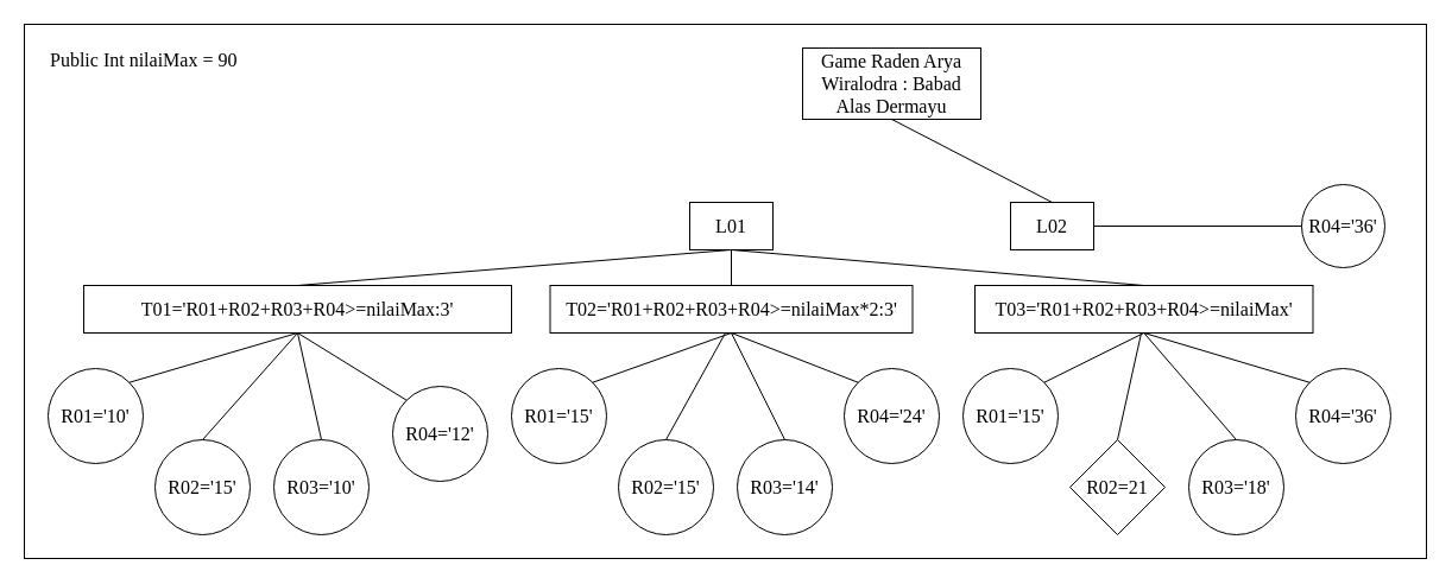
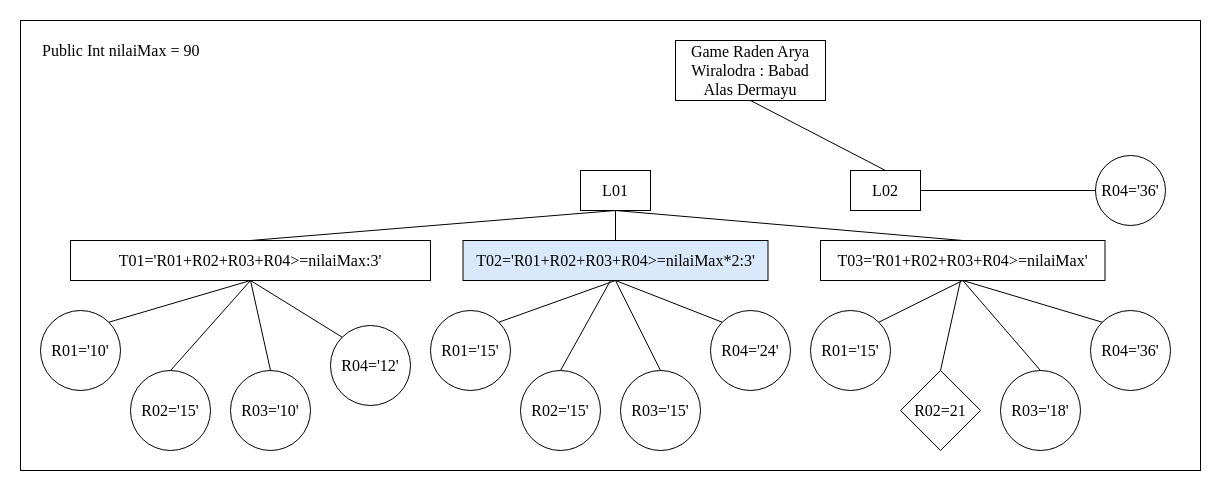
  <mxCell id="0" />
  <mxCell id="1" parent="0" />
  <mxCell id="2" value="" style="rounded=0;whiteSpace=wrap;html=1;fontSize=16;fontFamily=Times New Roman;fontStyle=0" parent="1" vertex="1"><mxGeometry x="20" y="20" width="1180" height="450" as="geometry" /></mxCell>
  <mxCell id="3" value="&lt;span style=&quot;font-size: 16px;&quot; lang=&quot;EN-US&quot;&gt;Game&lt;/span&gt;&lt;span style=&quot;font-size: 16px;&quot;&gt;&lt;span style=&quot;font-size: 16px;&quot; lang=&quot;EN-US&quot;&gt; &lt;/span&gt;&lt;/span&gt;&lt;span style=&quot;font-size: 16px;&quot; lang=&quot;EN-US&quot;&gt;Raden Arya Wiralodra : Babad Alas Dermayu&lt;/span&gt;" style="rounded=0;whiteSpace=wrap;html=1;fontSize=16;fontFamily=Times New Roman;fontStyle=0" parent="1" vertex="1"><mxGeometry x="675" y="40" width="150" height="60" as="geometry" /></mxCell>
  <mxCell id="4" value="L01" style="rounded=0;whiteSpace=wrap;html=1;fontSize=16;fontFamily=Times New Roman;fontStyle=0" parent="1" vertex="1"><mxGeometry x="580" y="170" width="70" height="40" as="geometry" /></mxCell>
  <mxCell id="5" value="T01='&lt;span style=&quot;font-size: 16px;&quot;&gt;&lt;span style=&quot;font-size: 16px;&quot; lang=&quot;EN-US&quot;&gt;R01+R02+R03+R04&amp;gt;=nilaiMax:3&lt;/span&gt;&lt;/span&gt;'" style="rounded=0;whiteSpace=wrap;html=1;fontSize=16;fontFamily=Times New Roman;fontStyle=0" parent="1" vertex="1"><mxGeometry x="70" y="240" width="360" height="40" as="geometry" /></mxCell>
  <mxCell id="6" value="R02='15'" style="ellipse;whiteSpace=wrap;html=1;aspect=fixed;fontSize=16;fontFamily=Times New Roman;fontStyle=0" parent="1" vertex="1"><mxGeometry x="130" y="370" width="80" height="80" as="geometry" /></mxCell>
  <mxCell id="7" value="&lt;div style=&quot;font-size: 16px;&quot;&gt;R03='10'&lt;/div&gt;" style="ellipse;whiteSpace=wrap;html=1;aspect=fixed;fontSize=16;fontFamily=Times New Roman;fontStyle=0" parent="1" vertex="1"><mxGeometry x="230" y="370" width="80" height="80" as="geometry" /></mxCell>
  <mxCell id="8" value="R04='12'" style="ellipse;whiteSpace=wrap;html=1;aspect=fixed;fontSize=16;fontFamily=Times New Roman;fontStyle=0" parent="1" vertex="1"><mxGeometry x="330" y="325" width="80" height="80" as="geometry" /></mxCell>
  <mxCell id="9" value="&lt;div style=&quot;font-size: 16px;&quot;&gt;R01='10'&lt;/div&gt;" style="ellipse;whiteSpace=wrap;html=1;aspect=fixed;fontSize=16;fontFamily=Times New Roman;fontStyle=0" parent="1" vertex="1"><mxGeometry x="40" y="310" width="80" height="80" as="geometry" /></mxCell>
  <mxCell id="10" value="" style="endArrow=none;html=1;exitX=0.5;exitY=1;exitDx=0;exitDy=0;entryX=1;entryY=0;entryDx=0;entryDy=0;fontSize=16;fontFamily=Times New Roman;fontStyle=0" parent="1" source="5" target="9" edge="1"><mxGeometry width="50" height="50" relative="1" as="geometry"><mxPoint x="540" y="380" as="sourcePoint" /><mxPoint x="590" y="330" as="targetPoint" /></mxGeometry></mxCell>
  <mxCell id="11" value="" style="endArrow=none;html=1;exitX=0.5;exitY=1;exitDx=0;exitDy=0;entryX=0.5;entryY=0;entryDx=0;entryDy=0;fontSize=16;fontFamily=Times New Roman;fontStyle=0" parent="1" source="5" target="6" edge="1"><mxGeometry width="50" height="50" relative="1" as="geometry"><mxPoint x="225" y="310" as="sourcePoint" /><mxPoint x="108.284" y="321.716" as="targetPoint" /></mxGeometry></mxCell>
  <mxCell id="12" value="" style="endArrow=none;html=1;exitX=0.5;exitY=1;exitDx=0;exitDy=0;entryX=0.5;entryY=0;entryDx=0;entryDy=0;fontSize=16;fontFamily=Times New Roman;fontStyle=0" parent="1" source="5" target="7" edge="1"><mxGeometry width="50" height="50" relative="1" as="geometry"><mxPoint x="225" y="310" as="sourcePoint" /><mxPoint x="170" y="370" as="targetPoint" /></mxGeometry></mxCell>
  <mxCell id="13" value="" style="endArrow=none;html=1;exitX=0.5;exitY=1;exitDx=0;exitDy=0;entryX=0;entryY=0;entryDx=0;entryDy=0;fontSize=16;fontFamily=Times New Roman;fontStyle=0" parent="1" source="5" target="8" edge="1"><mxGeometry width="50" height="50" relative="1" as="geometry"><mxPoint x="225" y="310" as="sourcePoint" /><mxPoint x="246.32" y="370" as="targetPoint" /></mxGeometry></mxCell>
- <mxCell id="14" value="T02='&lt;span style=&quot;font-size: 16px;&quot;&gt;&lt;span style=&quot;font-size: 16px;&quot; lang=&quot;EN-US&quot;&gt;R01+R02+R03+R04&amp;gt;=&lt;/span&gt;&lt;/span&gt;&lt;span style=&quot;font-size: 16px;&quot;&gt;&lt;span style=&quot;font-size: 16px;&quot; lang=&quot;EN-US&quot;&gt;nilaiMax*2:3&lt;/span&gt;&lt;/span&gt;'" style="rounded=0;whiteSpace=wrap;html=1;fontSize=16;fontFamily=Times New Roman;fontStyle=0" parent="1" vertex="1"><mxGeometry x="462.5" y="240" width="305" height="40" as="geometry" /></mxCell>
+ <mxCell id="14" value="T02='&lt;span style=&quot;font-size: 16px;&quot;&gt;&lt;span style=&quot;font-size: 16px;&quot; lang=&quot;EN-US&quot;&gt;R01+R02+R03+R04&amp;gt;=&lt;/span&gt;&lt;/span&gt;&lt;span style=&quot;font-size: 16px;&quot;&gt;&lt;span style=&quot;font-size: 16px;&quot; lang=&quot;EN-US&quot;&gt;nilaiMax*2:3&lt;/span&gt;&lt;/span&gt;'" style="rounded=0;whiteSpace=wrap;html=1;fontSize=16;fontFamily=Times New Roman;fontStyle=0;fillColor=#dae8fc;" parent="1" vertex="1"><mxGeometry x="462.5" y="240" width="305" height="40" as="geometry" /></mxCell>
  <mxCell id="15" value="R02='15'" style="ellipse;whiteSpace=wrap;html=1;aspect=fixed;fontSize=16;fontFamily=Times New Roman;fontStyle=0" parent="1" vertex="1"><mxGeometry x="520" y="370" width="80" height="80" as="geometry" /></mxCell>
- <mxCell id="16" value="&lt;div style=&quot;font-size: 16px;&quot;&gt;R03='14'&lt;/div&gt;" style="ellipse;whiteSpace=wrap;html=1;aspect=fixed;fontSize=16;fontFamily=Times New Roman;fontStyle=0" parent="1" vertex="1"><mxGeometry x="620" y="370" width="80" height="80" as="geometry" /></mxCell>
+ <mxCell id="16" value="&lt;div style=&quot;font-size: 16px;&quot;&gt;R03='15'&lt;/div&gt;" style="ellipse;whiteSpace=wrap;html=1;aspect=fixed;fontSize=16;fontFamily=Times New Roman;fontStyle=0" parent="1" vertex="1"><mxGeometry x="620" y="370" width="80" height="80" as="geometry" /></mxCell>
  <mxCell id="17" value="R04='24'" style="ellipse;whiteSpace=wrap;html=1;aspect=fixed;fontSize=16;fontFamily=Times New Roman;fontStyle=0" parent="1" vertex="1"><mxGeometry x="710" y="310" width="80" height="80" as="geometry" /></mxCell>
  <mxCell id="18" value="&lt;div style=&quot;font-size: 16px;&quot;&gt;R01='15'&lt;/div&gt;" style="ellipse;whiteSpace=wrap;html=1;aspect=fixed;fontSize=16;fontFamily=Times New Roman;fontStyle=0" parent="1" vertex="1"><mxGeometry x="430" y="310" width="80" height="80" as="geometry" /></mxCell>
  <mxCell id="19" value="" style="endArrow=none;html=1;exitX=0.5;exitY=1;exitDx=0;exitDy=0;entryX=1;entryY=0;entryDx=0;entryDy=0;fontSize=16;fontFamily=Times New Roman;fontStyle=0" parent="1" source="14" target="18" edge="1"><mxGeometry width="50" height="50" relative="1" as="geometry"><mxPoint x="930" y="380" as="sourcePoint" /><mxPoint x="980" y="330" as="targetPoint" /></mxGeometry></mxCell>
  <mxCell id="20" value="" style="endArrow=none;html=1;entryX=0.5;entryY=0;entryDx=0;entryDy=0;fontSize=16;fontFamily=Times New Roman;fontStyle=0" parent="1" target="15" edge="1"><mxGeometry width="50" height="50" relative="1" as="geometry"><mxPoint x="610" y="280" as="sourcePoint" /><mxPoint x="498.284" y="321.716" as="targetPoint" /></mxGeometry></mxCell>
  <mxCell id="21" value="" style="endArrow=none;html=1;exitX=0.5;exitY=1;exitDx=0;exitDy=0;entryX=0.5;entryY=0;entryDx=0;entryDy=0;fontSize=16;fontFamily=Times New Roman;fontStyle=0" parent="1" source="14" target="16" edge="1"><mxGeometry width="50" height="50" relative="1" as="geometry"><mxPoint x="615" y="310" as="sourcePoint" /><mxPoint x="560" y="370" as="targetPoint" /></mxGeometry></mxCell>
  <mxCell id="22" value="" style="endArrow=none;html=1;entryX=0;entryY=0;entryDx=0;entryDy=0;fontSize=16;exitX=0.5;exitY=1;exitDx=0;exitDy=0;fontFamily=Times New Roman;fontStyle=0" parent="1" source="14" target="17" edge="1"><mxGeometry width="50" height="50" relative="1" as="geometry"><mxPoint x="610" y="290" as="sourcePoint" /><mxPoint x="636.32" y="370" as="targetPoint" /></mxGeometry></mxCell>
  <mxCell id="23" value="&lt;div style=&quot;font-size: 16px;&quot;&gt;T03='&lt;span style=&quot;font-size: 16px;&quot;&gt;&lt;span style=&quot;font-size: 16px;&quot; lang=&quot;EN-US&quot;&gt;R01+R02+R03+R04&amp;gt;=&lt;/span&gt;&lt;/span&gt;&lt;span style=&quot;font-size: 16px;&quot;&gt;&lt;span style=&quot;font-size: 16px;&quot; lang=&quot;EN-US&quot;&gt;nilaiMax&lt;/span&gt;&lt;/span&gt;'&lt;/div&gt;" style="rounded=0;whiteSpace=wrap;html=1;fontSize=16;fontFamily=Times New Roman;fontStyle=0" parent="1" vertex="1"><mxGeometry x="820" y="240" width="284.5" height="40" as="geometry" /></mxCell>
  <mxCell id="24" value="R02=21" style="rhombus;whiteSpace=wrap;html=1;aspect=fixed;fontSize=16;fontFamily=Times New Roman;fontStyle=0;" parent="1" vertex="1"><mxGeometry x="900" y="370" width="80" height="80" as="geometry" /></mxCell>
  <mxCell id="25" value="&lt;div style=&quot;font-size: 16px;&quot;&gt;R03='18'&lt;/div&gt;" style="ellipse;whiteSpace=wrap;html=1;aspect=fixed;fontSize=16;fontFamily=Times New Roman;fontStyle=0" parent="1" vertex="1"><mxGeometry x="1000" y="370" width="80" height="80" as="geometry" /></mxCell>
  <mxCell id="26" value="R04='36'" style="ellipse;whiteSpace=wrap;html=1;aspect=fixed;fontSize=16;fontFamily=Times New Roman;fontStyle=0" parent="1" vertex="1"><mxGeometry x="1090" y="310" width="80" height="80" as="geometry" /></mxCell>
  <mxCell id="27" value="&lt;div style=&quot;font-size: 16px;&quot;&gt;R01='15'&lt;/div&gt;" style="ellipse;whiteSpace=wrap;html=1;aspect=fixed;fontSize=16;fontFamily=Times New Roman;fontStyle=0" parent="1" vertex="1"><mxGeometry x="810" y="310" width="80" height="80" as="geometry" /></mxCell>
  <mxCell id="28" value="" style="endArrow=none;html=1;exitX=0.5;exitY=1;exitDx=0;exitDy=0;entryX=1;entryY=0;entryDx=0;entryDy=0;fontSize=16;fontFamily=Times New Roman;fontStyle=0" parent="1" source="23" target="27" edge="1"><mxGeometry width="50" height="50" relative="1" as="geometry"><mxPoint x="1310" y="380" as="sourcePoint" /><mxPoint x="1360" y="330" as="targetPoint" /></mxGeometry></mxCell>
  <mxCell id="29" value="" style="endArrow=none;html=1;entryX=0.5;entryY=0;entryDx=0;entryDy=0;fontSize=16;fontFamily=Times New Roman;fontStyle=0" parent="1" target="24" edge="1"><mxGeometry width="50" height="50" relative="1" as="geometry"><mxPoint x="960" y="280" as="sourcePoint" /><mxPoint x="878.284" y="321.716" as="targetPoint" /></mxGeometry></mxCell>
  <mxCell id="30" value="" style="endArrow=none;html=1;exitX=0.5;exitY=1;exitDx=0;exitDy=0;entryX=0.5;entryY=0;entryDx=0;entryDy=0;fontSize=16;fontFamily=Times New Roman;fontStyle=0" parent="1" source="23" target="25" edge="1"><mxGeometry width="50" height="50" relative="1" as="geometry"><mxPoint x="995" y="310" as="sourcePoint" /><mxPoint x="940" y="370" as="targetPoint" /></mxGeometry></mxCell>
  <mxCell id="31" value="" style="endArrow=none;html=1;exitX=0.5;exitY=1;exitDx=0;exitDy=0;entryX=0;entryY=0;entryDx=0;entryDy=0;fontSize=16;fontFamily=Times New Roman;fontStyle=0" parent="1" source="23" target="26" edge="1"><mxGeometry width="50" height="50" relative="1" as="geometry"><mxPoint x="995" y="310" as="sourcePoint" /><mxPoint x="1016.32" y="370" as="targetPoint" /></mxGeometry></mxCell>
  <mxCell id="32" value="&lt;div style=&quot;font-size: 16px;&quot; align=&quot;left&quot;&gt;Public Int nilaiMax = 90&lt;br style=&quot;font-size: 16px;&quot;&gt;&lt;/div&gt;" style="text;html=1;strokeColor=none;fillColor=none;align=left;verticalAlign=middle;whiteSpace=wrap;rounded=0;fontSize=16;fontFamily=Times New Roman;fontStyle=0" parent="1" vertex="1"><mxGeometry x="40" y="40" width="190" height="20" as="geometry" /></mxCell>
  <mxCell id="33" value="" style="endArrow=none;html=1;entryX=0.5;entryY=1;entryDx=0;entryDy=0;exitX=0.5;exitY=0;exitDx=0;exitDy=0;fontSize=16;fontFamily=Times New Roman;fontStyle=0" parent="1" source="14" target="4" edge="1"><mxGeometry width="50" height="50" relative="1" as="geometry"><mxPoint x="540" y="270" as="sourcePoint" /><mxPoint x="590" y="220" as="targetPoint" /></mxGeometry></mxCell>
  <mxCell id="34" value="" style="endArrow=none;html=1;entryX=0.5;entryY=1;entryDx=0;entryDy=0;exitX=0.5;exitY=0;exitDx=0;exitDy=0;fontSize=16;fontFamily=Times New Roman;fontStyle=0" parent="1" source="5" edge="1"><mxGeometry width="50" height="50" relative="1" as="geometry"><mxPoint x="615" y="270" as="sourcePoint" /><mxPoint x="615" y="210" as="targetPoint" /></mxGeometry></mxCell>
  <mxCell id="35" value="" style="endArrow=none;html=1;entryX=0.5;entryY=1;entryDx=0;entryDy=0;exitX=0.5;exitY=0;exitDx=0;exitDy=0;fontSize=16;fontFamily=Times New Roman;fontStyle=0" parent="1" source="23" edge="1"><mxGeometry width="50" height="50" relative="1" as="geometry"><mxPoint x="225" y="270" as="sourcePoint" /><mxPoint x="615" y="210" as="targetPoint" /></mxGeometry></mxCell>
  <mxCell id="36" value="L02" style="rounded=0;whiteSpace=wrap;html=1;fontSize=16;fontFamily=Times New Roman;fontStyle=0" vertex="1" parent="1"><mxGeometry x="850" y="170" width="70" height="40" as="geometry" /></mxCell>
  <mxCell id="37" value="" style="endArrow=none;html=1;entryX=0.5;entryY=0;entryDx=0;entryDy=0;exitX=0.5;exitY=1;exitDx=0;exitDy=0;fontSize=16;fontFamily=Times New Roman;fontStyle=0" edge="1" parent="1" target="36"><mxGeometry width="50" height="50" relative="1" as="geometry"><mxPoint x="750" y="100" as="sourcePoint" /><mxPoint x="615" y="170" as="targetPoint" /></mxGeometry></mxCell>
  <mxCell id="38" value="R04='36'" style="ellipse;whiteSpace=wrap;html=1;aspect=fixed;fontSize=16;fontFamily=Times New Roman;fontStyle=0" vertex="1" parent="1"><mxGeometry x="1095" y="155" width="70" height="70" as="geometry" /></mxCell>
  <mxCell id="39" value="" style="endArrow=none;html=1;exitX=1;exitY=0.5;exitDx=0;exitDy=0;entryX=0;entryY=0.5;entryDx=0;entryDy=0;fontSize=16;fontFamily=Times New Roman;fontStyle=0" edge="1" parent="1" source="36" target="38"><mxGeometry width="50" height="50" relative="1" as="geometry"><mxPoint x="962.25" y="280" as="sourcePoint" /><mxPoint x="1101.716" y="321.716" as="targetPoint" /></mxGeometry></mxCell>
